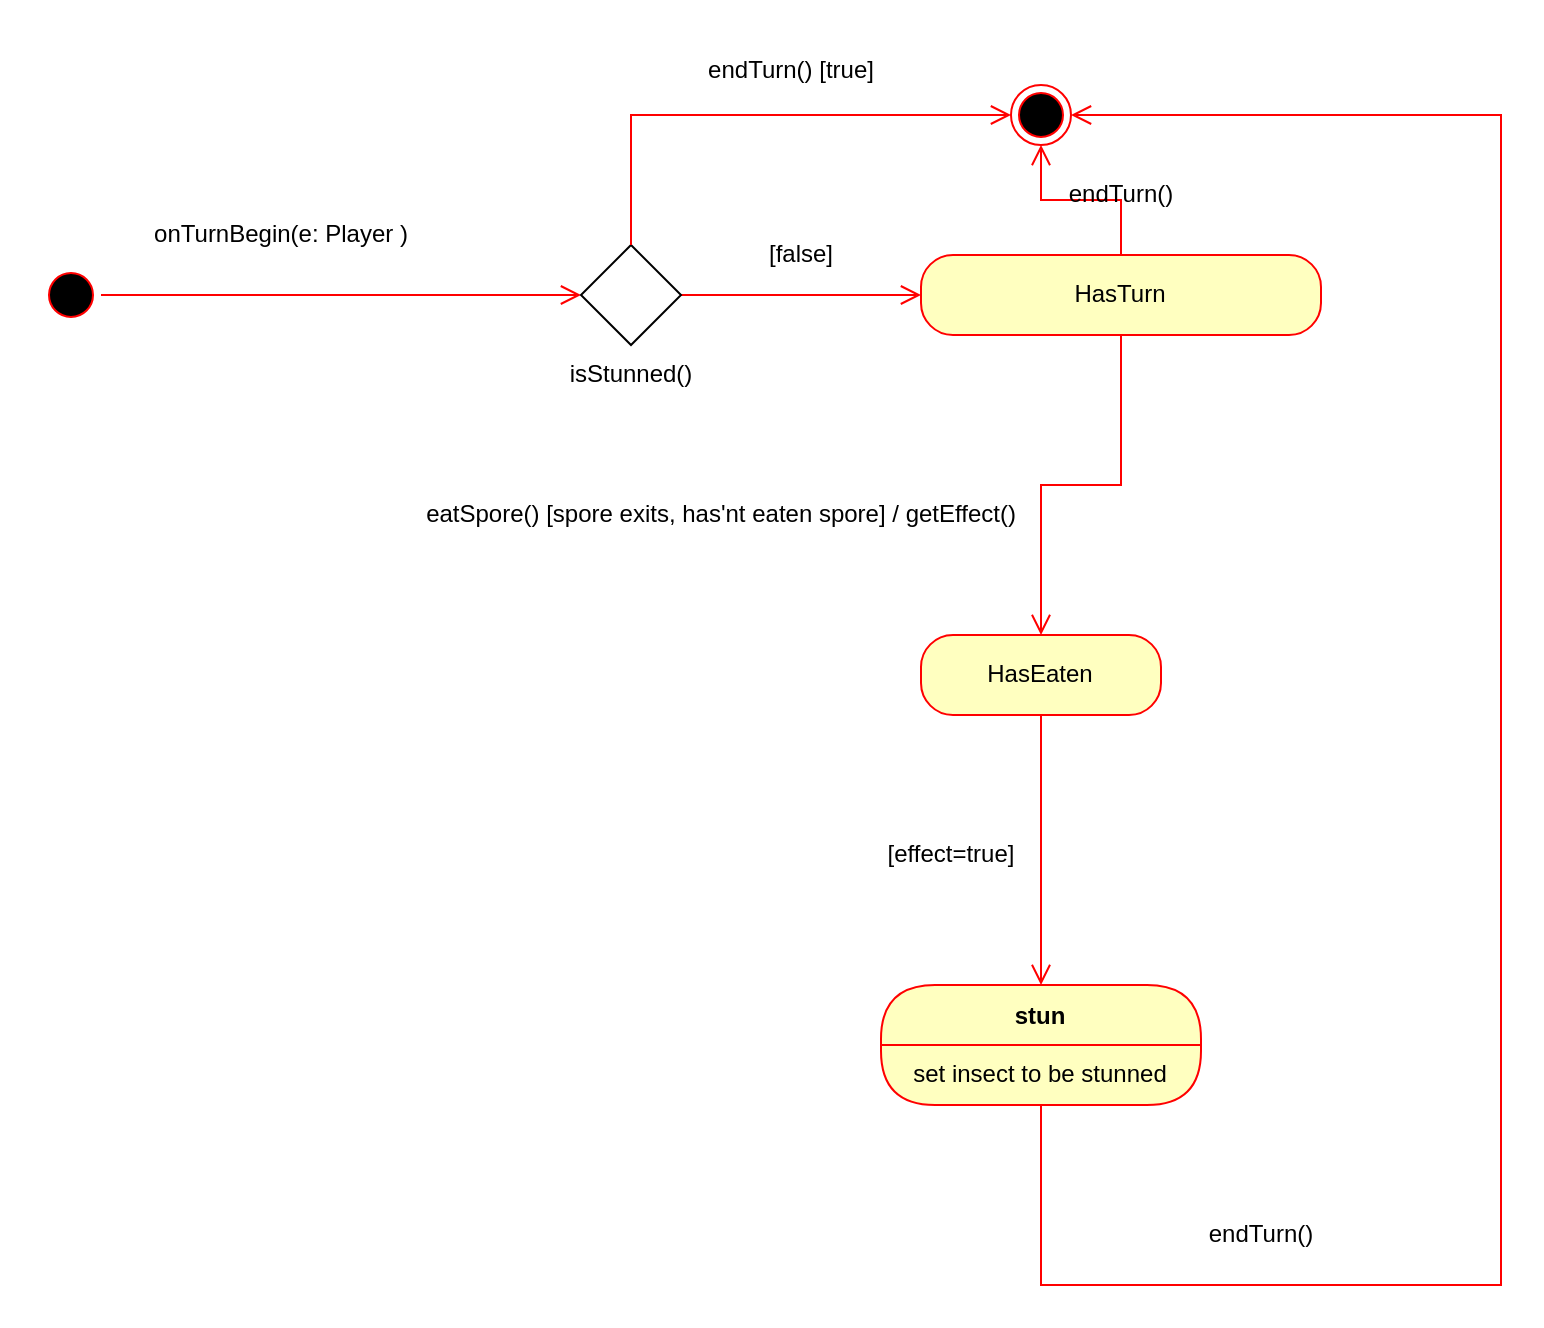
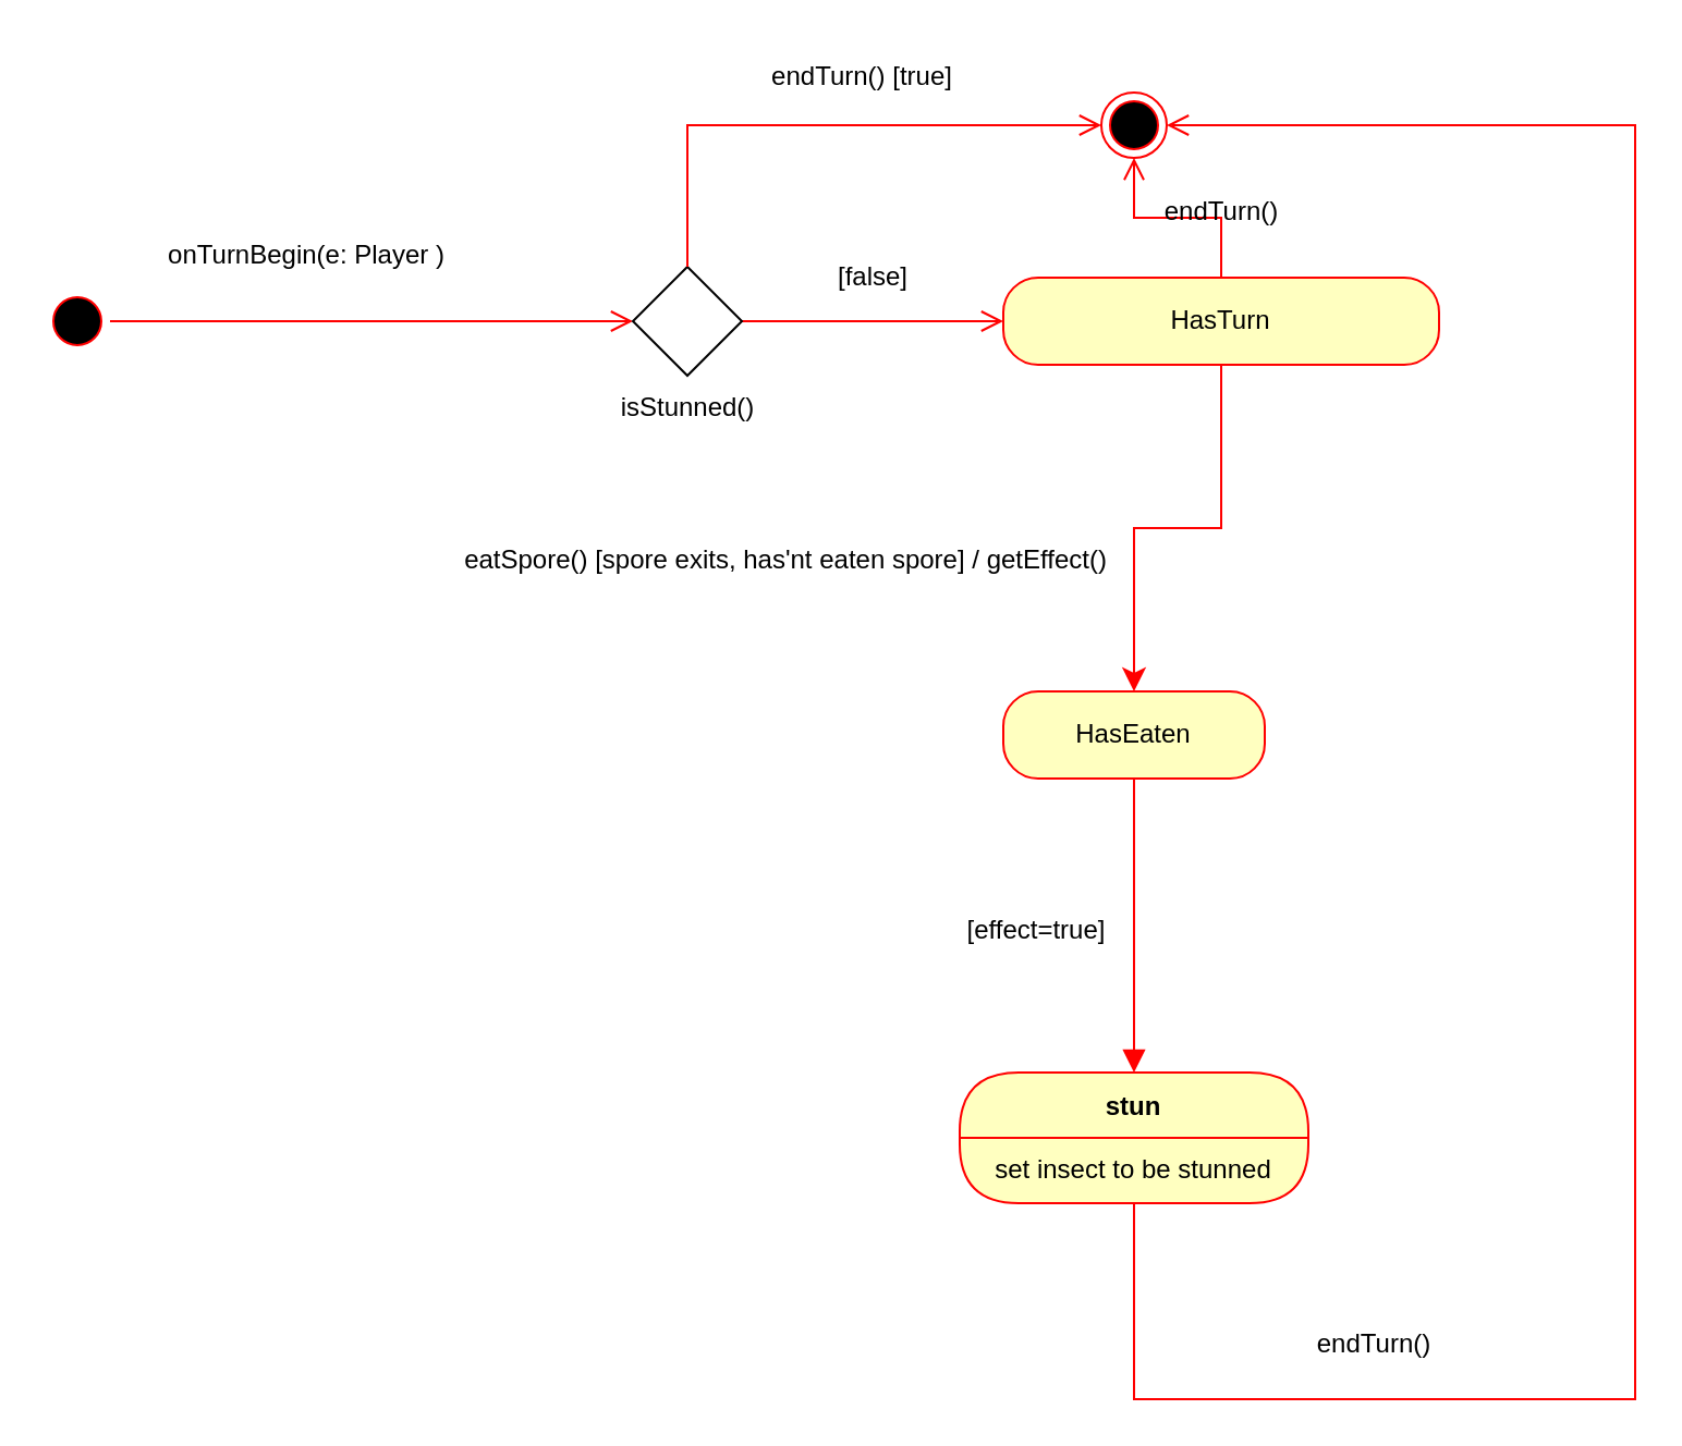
  <mxCell id="0" />
  <mxCell id="1" parent="0" />
  <mxCell id="2" value="" style="ellipse;html=1;shape=startState;fillColor=#000000;strokeColor=#ff0000;rounded=1;shadow=0;comic=0;labelBackgroundColor=none;fontFamily=Verdana;fontSize=12;fontColor=#000000;align=center;direction=south;" parent="1" vertex="1"><mxGeometry x="20" y="132" width="30" height="30" as="geometry" /></mxCell>
  <mxCell id="3" style="edgeStyle=orthogonalEdgeStyle;html=1;labelBackgroundColor=none;endArrow=open;endSize=8;strokeColor=#ff0000;fontFamily=Verdana;fontSize=12;align=left;entryX=0;entryY=0.5;entryDx=0;entryDy=0;" parent="1" source="2" target="18" edge="1"><mxGeometry relative="1" as="geometry"><mxPoint x="340" y="147" as="targetPoint" /></mxGeometry></mxCell>
  <mxCell id="4" value="" style="ellipse;html=1;shape=endState;fillColor=#000000;strokeColor=#ff0000;" parent="1" vertex="1"><mxGeometry x="505" y="42" width="30" height="30" as="geometry" /></mxCell>
  <mxCell id="5" value="" style="edgeStyle=orthogonalEdgeStyle;html=1;verticalAlign=bottom;endArrow=open;endSize=8;strokeColor=#ff0000;rounded=0;entryX=0.5;entryY=1;entryDx=0;entryDy=0;exitX=0.5;exitY=0;exitDx=0;exitDy=0;" parent="1" source="17" target="4" edge="1"><mxGeometry relative="1" as="geometry"><mxPoint x="510" y="82" as="targetPoint" /><mxPoint x="520" y="122" as="sourcePoint" /><Array as="points" /></mxGeometry></mxCell>
- <mxCell id="6" value="" style="edgeStyle=orthogonalEdgeStyle;html=1;verticalAlign=bottom;endArrow=open;endSize=8;strokeColor=#ff0000;rounded=0;entryX=0.5;entryY=0;entryDx=0;entryDy=0;exitX=0.5;exitY=1;exitDx=0;exitDy=0;" parent="1" source="15" target="10" edge="1"><mxGeometry relative="1" as="geometry"><mxPoint x="510" y="272" as="targetPoint" /><mxPoint x="520" y="352" as="sourcePoint" /></mxGeometry></mxCell>
+ <mxCell id="6" value="" style="edgeStyle=orthogonalEdgeStyle;html=1;verticalAlign=bottom;endArrow=block;endSize=8;strokeColor=#ff0000;rounded=0;entryX=0.5;entryY=0;entryDx=0;entryDy=0;exitX=0.5;exitY=1;exitDx=0;exitDy=0;" parent="1" source="15" target="10" edge="1"><mxGeometry relative="1" as="geometry"><mxPoint x="510" y="272" as="targetPoint" /><mxPoint x="520" y="352" as="sourcePoint" /></mxGeometry></mxCell>
  <mxCell id="7" value="" style="edgeStyle=orthogonalEdgeStyle;html=1;verticalAlign=bottom;endArrow=open;endSize=8;strokeColor=#ff0000;rounded=0;entryX=1;entryY=0.5;entryDx=0;entryDy=0;exitX=0.5;exitY=1;exitDx=0;exitDy=0;" parent="1" source="11" target="4" edge="1"><mxGeometry relative="1" as="geometry"><mxPoint x="759" y="382" as="targetPoint" /><mxPoint x="440" y="352" as="sourcePoint" /><Array as="points"><mxPoint x="520" y="642" /><mxPoint x="750" y="642" /><mxPoint x="750" y="57" /></Array></mxGeometry></mxCell>
  <mxCell id="8" value="endTurn()" style="text;html=1;align=center;verticalAlign=middle;resizable=0;points=[];autosize=1;strokeColor=none;fillColor=none;" parent="1" vertex="1"><mxGeometry x="590" y="602" width="80" height="30" as="geometry" /></mxCell>
  <mxCell id="9" value="onTurnBegin(e: Player )" style="text;html=1;align=center;verticalAlign=middle;resizable=0;points=[];autosize=1;strokeColor=none;fillColor=none;" parent="1" vertex="1"><mxGeometry x="65" y="102" width="150" height="30" as="geometry" /></mxCell>
  <mxCell id="10" value="stun" style="swimlane;fontStyle=1;align=center;verticalAlign=middle;childLayout=stackLayout;horizontal=1;startSize=30;horizontalStack=0;resizeParent=0;resizeLast=1;container=0;fontColor=#000000;collapsible=0;rounded=1;arcSize=30;strokeColor=#ff0000;fillColor=#ffffc0;swimlaneFillColor=#ffffc0;dropTarget=0;" vertex="1" parent="1"><mxGeometry x="440" y="492" width="160" height="60" as="geometry" /></mxCell>
  <mxCell id="11" value="set insect to be stunned" style="text;html=1;strokeColor=none;fillColor=none;align=center;verticalAlign=middle;spacingLeft=4;spacingRight=4;whiteSpace=wrap;overflow=hidden;rotatable=0;fontColor=#000000;" vertex="1" parent="10"><mxGeometry y="30" width="160" height="30" as="geometry" /></mxCell>
  <mxCell id="12" value="eatSpore() [spore exits, has'nt eaten spore] / getEffect()" style="text;html=1;align=center;verticalAlign=middle;resizable=0;points=[];autosize=1;strokeColor=none;fillColor=none;" vertex="1" parent="1"><mxGeometry x="200" y="242" width="320" height="30" as="geometry" /></mxCell>
  <mxCell id="13" value="" style="edgeStyle=orthogonalEdgeStyle;html=1;verticalAlign=bottom;endArrow=open;endSize=8;strokeColor=#ff0000;rounded=0;entryX=0;entryY=0.5;entryDx=0;entryDy=0;exitX=1;exitY=0.5;exitDx=0;exitDy=0;" edge="1" source="18" parent="1" target="17"><mxGeometry relative="1" as="geometry"><mxPoint x="495" y="147" as="targetPoint" /><mxPoint x="460" y="147" as="sourcePoint" /></mxGeometry></mxCell>
  <mxCell id="14" value="isStunned()" style="text;html=1;align=center;verticalAlign=middle;resizable=0;points=[];autosize=1;strokeColor=none;fillColor=none;" vertex="1" parent="1"><mxGeometry x="275" y="172" width="80" height="30" as="geometry" /></mxCell>
  <mxCell id="15" value="HasEaten" style="rounded=1;whiteSpace=wrap;html=1;arcSize=40;fontColor=#000000;fillColor=#ffffc0;strokeColor=#ff0000;" vertex="1" parent="1"><mxGeometry x="460" y="317" width="120" height="40" as="geometry" /></mxCell>
- <mxCell id="16" value="" style="edgeStyle=orthogonalEdgeStyle;html=1;verticalAlign=bottom;endArrow=open;endSize=8;strokeColor=#ff0000;rounded=0;exitX=0.5;exitY=1;exitDx=0;exitDy=0;entryX=0.5;entryY=0;entryDx=0;entryDy=0;" edge="1" source="17" parent="1" target="15"><mxGeometry relative="1" as="geometry"><mxPoint x="540" y="352" as="targetPoint" /><mxPoint x="520" y="172" as="sourcePoint" /></mxGeometry></mxCell>
+ <mxCell id="16" value="" style="edgeStyle=orthogonalEdgeStyle;html=1;verticalAlign=bottom;endArrow=classic;endSize=8;strokeColor=#ff0000;rounded=0;exitX=0.5;exitY=1;exitDx=0;exitDy=0;entryX=0.5;entryY=0;entryDx=0;entryDy=0;" edge="1" source="17" parent="1" target="15"><mxGeometry relative="1" as="geometry"><mxPoint x="540" y="352" as="targetPoint" /><mxPoint x="520" y="172" as="sourcePoint" /></mxGeometry></mxCell>
  <mxCell id="17" value="HasTurn" style="rounded=1;whiteSpace=wrap;html=1;arcSize=40;fontColor=#000000;fillColor=#ffffc0;strokeColor=#ff0000;" vertex="1" parent="1"><mxGeometry x="460" y="127" width="200" height="40" as="geometry" /></mxCell>
  <mxCell id="18" value="" style="rhombus;whiteSpace=wrap;html=1;" vertex="1" parent="1"><mxGeometry x="290" y="122" width="50" height="50" as="geometry" /></mxCell>
  <mxCell id="19" value="" style="edgeStyle=orthogonalEdgeStyle;html=1;verticalAlign=bottom;endArrow=open;endSize=8;strokeColor=#ff0000;rounded=0;entryX=0;entryY=0.5;entryDx=0;entryDy=0;exitX=0.5;exitY=0;exitDx=0;exitDy=0;" edge="1" source="18" parent="1" target="4"><mxGeometry relative="1" as="geometry"><mxPoint x="420" y="252" as="targetPoint" /><mxPoint x="420" y="192" as="sourcePoint" /></mxGeometry></mxCell>
  <mxCell id="20" value="endTurn() [true]" style="text;html=1;align=center;verticalAlign=middle;resizable=0;points=[];autosize=1;strokeColor=none;fillColor=none;" vertex="1" parent="1"><mxGeometry x="340" y="20" width="110" height="30" as="geometry" /></mxCell>
  <mxCell id="21" value="endTurn()" style="text;html=1;align=center;verticalAlign=middle;resizable=0;points=[];autosize=1;strokeColor=none;fillColor=none;" vertex="1" parent="1"><mxGeometry x="520" y="82" width="80" height="30" as="geometry" /></mxCell>
  <mxCell id="22" value="[effect=true]" style="text;html=1;align=center;verticalAlign=middle;resizable=0;points=[];autosize=1;strokeColor=none;fillColor=none;" vertex="1" parent="1"><mxGeometry x="430" y="412" width="90" height="30" as="geometry" /></mxCell>
  <mxCell id="23" value="[false]" style="text;html=1;align=center;verticalAlign=middle;resizable=0;points=[];autosize=1;strokeColor=none;fillColor=none;" vertex="1" parent="1"><mxGeometry x="370" y="112" width="60" height="30" as="geometry" /></mxCell>
